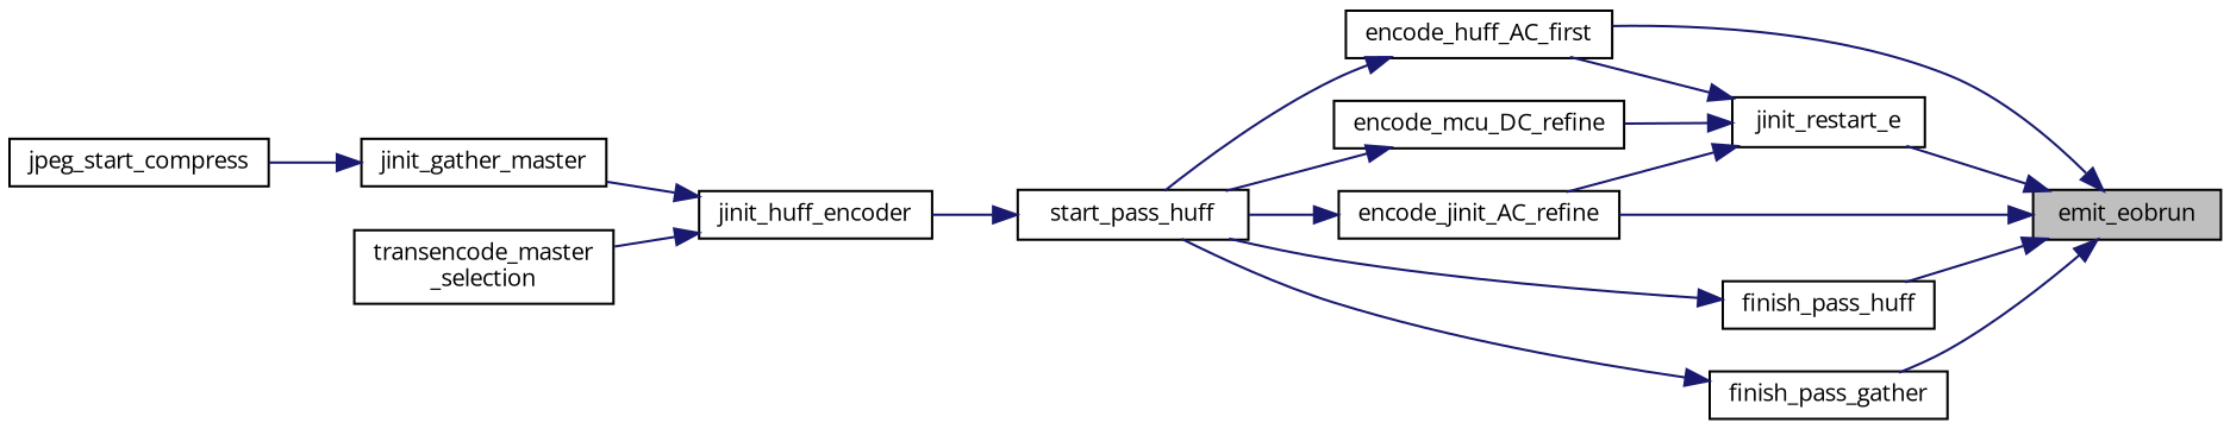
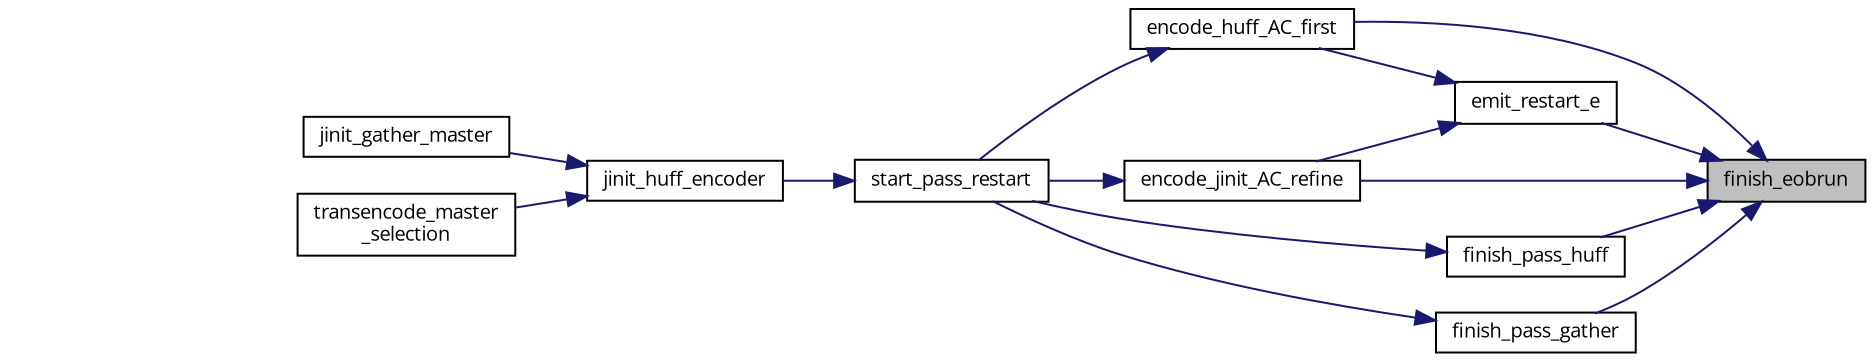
  digraph {
    fontname="Open Sans"
    rankdir=RL
    node [color=black fontname="Open Sans" fontsize=10 shape=record]
    edge [color=midnightblue dir=back fontname="Open Sans" fontsize=10 labelfontname=Helvetica labelfontsize=10 style=solid]
-   n1 [fillcolor=grey75 fontcolor=black height=0.2 label=emit_eobrun style=filled width=0.4]
-   n2 [height=0.2 label=jinit_restart_e width=0.4]
+   n1 [fillcolor=grey75 fontcolor=black height=0.2 label=finish_eobrun style=filled width=0.4]
+   n2 [height=0.2 label=emit_restart_e width=0.4]
    n3 [height=0.2 label=encode_huff_AC_first width=0.4]
    n4 [height=0.2 label=encode_jinit_AC_refine width=0.4]
    n5 [height=0.2 label=finish_pass_huff width=0.4]
    n6 [height=0.2 label=finish_pass_gather width=0.4]
-   n7 [height=0.2 label=encode_mcu_DC_refine width=0.4]
-   n8 [height=0.2 label=start_pass_huff width=0.4]
+   n8 [height=0.2 label=start_pass_restart width=0.4]
    n9 [height=0.2 label=jinit_huff_encoder width=0.4]
    n10 [height=0.2 label=jinit_gather_master width=0.4]
    n11 [height=0.2 label="transencode_master\l_selection" width=0.4]
-   n12 [height=0.2 label=jpeg_start_compress width=0.4]
    n1 -> n2
    n1 -> n3
    n1 -> n4
    n1 -> n5
    n1 -> n6
    n2 -> n3
    n2 -> n4
-   n2 -> n7
    n3 -> n8
    n4 -> n8
    n5 -> n8
    n6 -> n8
-   n7 -> n8
    n8 -> n9
    n9 -> n10
    n9 -> n11
-   n10 -> n12
  }
